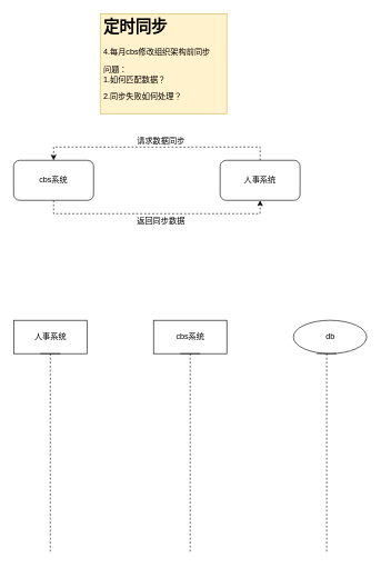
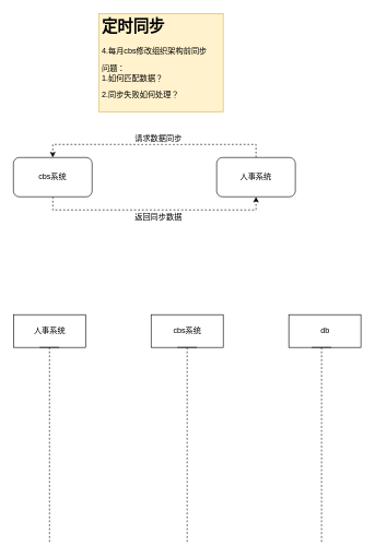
  <mxCell id="0" />
  <mxCell id="1" parent="0" />
  <mxCell id="2" style="edgeStyle=orthogonalEdgeStyle;rounded=0;orthogonalLoop=1;jettySize=auto;html=1;entryX=0.5;entryY=1;entryDx=0;entryDy=0;dashed=1;" parent="1" source="4" target="7" edge="1"><mxGeometry relative="1" as="geometry"><Array as="points"><mxPoint x="80" y="320" /><mxPoint x="390" y="320" /></Array></mxGeometry></mxCell>
  <mxCell id="3" value="返回同步数据" style="text;html=1;align=center;verticalAlign=middle;resizable=0;points=[];labelBackgroundColor=#ffffff;" parent="2" vertex="1" connectable="0"><mxGeometry x="0.126" y="1" relative="1" as="geometry"><mxPoint x="-17" y="11" as="offset" /></mxGeometry></mxCell>
  <mxCell id="4" value="cbs系统" style="rounded=1;whiteSpace=wrap;html=1;" parent="1" vertex="1"><mxGeometry x="20" y="240" width="120" height="60" as="geometry" /></mxCell>
  <mxCell id="5" style="edgeStyle=orthogonalEdgeStyle;rounded=0;orthogonalLoop=1;jettySize=auto;html=1;entryX=0.5;entryY=0;entryDx=0;entryDy=0;dashed=1;" parent="1" source="7" target="4" edge="1"><mxGeometry relative="1" as="geometry"><Array as="points"><mxPoint x="390" y="220" /><mxPoint x="80" y="220" /></Array></mxGeometry></mxCell>
  <mxCell id="6" value="请求数据同步" style="text;html=1;align=center;verticalAlign=middle;resizable=0;points=[];labelBackgroundColor=#ffffff;" parent="5" vertex="1" connectable="0"><mxGeometry x="0.126" y="3" relative="1" as="geometry"><mxPoint x="27" y="-13" as="offset" /></mxGeometry></mxCell>
  <mxCell id="7" value="人事系统" style="rounded=1;whiteSpace=wrap;html=1;" parent="1" vertex="1"><mxGeometry x="330" y="240" width="120" height="60" as="geometry" /></mxCell>
  <mxCell id="8" value="&lt;h1&gt;定时同步&lt;/h1&gt;&lt;p&gt;4.每月cbs修改组织架构前同步&lt;/p&gt;&lt;p&gt;问题：&lt;br&gt;1.如何匹配数据？&lt;/p&gt;&lt;p&gt;2.同步失败如何处理？&lt;/p&gt;" style="text;html=1;strokeColor=#d6b656;fillColor=#fff2cc;spacing=5;spacingTop=-20;whiteSpace=wrap;overflow=hidden;rounded=0;" parent="1" vertex="1"><mxGeometry x="150" y="20" width="190" height="150" as="geometry" /></mxCell>
  <mxCell id="9" value="人事系统" style="html=1;" vertex="1" parent="1"><mxGeometry x="20" y="480" width="110" height="50" as="geometry" /></mxCell>
  <mxCell id="10" value="cbs系统" style="html=1;" vertex="1" parent="1"><mxGeometry x="230" y="480" width="110" height="50" as="geometry" /></mxCell>
  <mxCell id="11" value="" style="shape=umlLifeline;participant=umlEntity;perimeter=lifelinePerimeter;whiteSpace=wrap;html=1;container=1;collapsible=0;recursiveResize=0;verticalAlign=top;spacingTop=36;labelBackgroundColor=#ffffff;outlineConnect=0;size=0;" vertex="1" parent="1"><mxGeometry x="55" y="530" width="40" height="300" as="geometry" /></mxCell>
- <mxCell id="12" value="db" style="ellipse;html=1;" vertex="1" parent="1"><mxGeometry x="440" y="480" width="110" height="50" as="geometry" /></mxCell>
+ <mxCell id="12" value="db" style="html=1;" vertex="1" parent="1"><mxGeometry x="440" y="480" width="110" height="50" as="geometry" /></mxCell>
  <mxCell id="13" value="" style="shape=umlLifeline;participant=umlEntity;perimeter=lifelinePerimeter;whiteSpace=wrap;html=1;container=1;collapsible=0;recursiveResize=0;verticalAlign=top;spacingTop=36;labelBackgroundColor=#ffffff;outlineConnect=0;size=0;" vertex="1" parent="1"><mxGeometry x="265" y="530" width="40" height="300" as="geometry" /></mxCell>
  <mxCell id="14" value="" style="shape=umlLifeline;participant=umlEntity;perimeter=lifelinePerimeter;whiteSpace=wrap;html=1;container=1;collapsible=0;recursiveResize=0;verticalAlign=top;spacingTop=36;labelBackgroundColor=#ffffff;outlineConnect=0;size=0;" vertex="1" parent="1"><mxGeometry x="470" y="530" width="40" height="300" as="geometry" /></mxCell>
